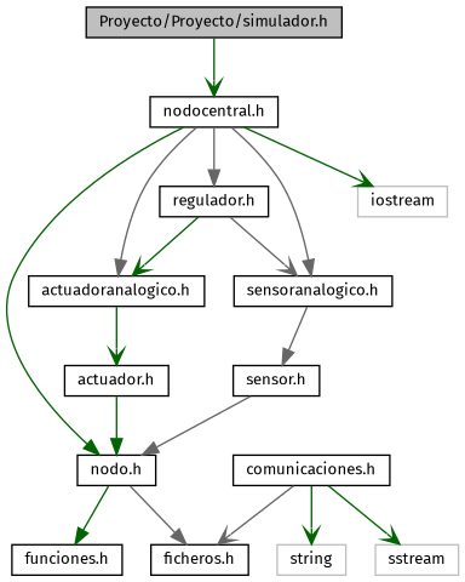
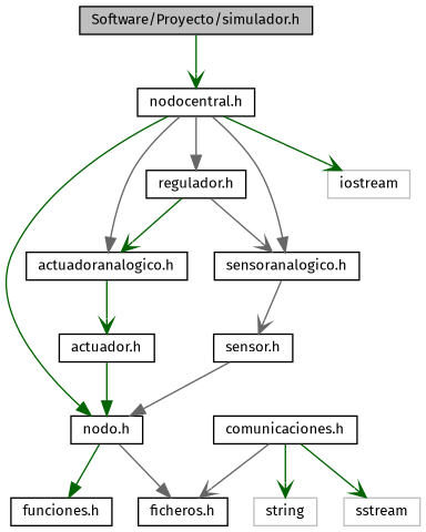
  digraph {
    fontname="Fira Sans"
    node [color=black fillcolor=white fontname="Fira Sans" fontsize=10 shape=record style=filled]
    edge [arrowhead=normal color=darkgreen fontname="Fira Sans" fontsize=10 labelfontname=Helvetica labelfontsize=10 style=solid]
-   n1 [fillcolor=grey75 fontcolor=black height=0.2 label="Proyecto/Proyecto/simulador.h" width=0.4]
+   n1 [fillcolor=grey75 fontcolor=black height=0.2 label="Software/Proyecto/simulador.h" width=0.4]
    n2 [height=0.2 label="nodocentral.h" width=0.4]
    n3 [height=0.2 label="nodo.h" width=0.4]
    n4 [height=0.2 label="actuadoranalogico.h" width=0.4]
    n5 [height=0.2 label="sensoranalogico.h" width=0.4]
    n6 [height=0.2 label="regulador.h" width=0.4]
    n7 [color=grey75 height=0.2 label=iostream width=0.4]
    n8 [height=0.2 label="ficheros.h" width=0.4]
    n9 [height=0.2 label="funciones.h" width=0.4]
    n10 [height=0.2 label="actuador.h" width=0.4]
    n11 [height=0.2 label="sensor.h" width=0.4]
    n12 [height=0.2 label="comunicaciones.h" width=0.4]
    n13 [color=grey75 height=0.2 label=string width=0.4]
    n14 [color=grey75 height=0.2 label=sstream width=0.4]
    n1 -> n2 [arrowhead=vee]
    n2 -> n3
    n2 -> n4 [color=gray40]
    n2 -> n5 [color=gray40]
    n2 -> n6 [color=gray40]
    n2 -> n7 [arrowhead=vee]
    n3 -> n8 [color=gray40]
    n3 -> n9
    n4 -> n10 [arrowhead=vee]
-   n5 -> n11 [color=gray40]
+   n5 -> n11 [arrowhead=vee color=gray40]
    n6 -> n4 [arrowhead=vee]
    n6 -> n5 [arrowhead=vee color=gray40]
    n10 -> n3
    n11 -> n3 [color=gray40]
    n12 -> n8 [arrowhead=vee color=gray40]
    n12 -> n13 [arrowhead=vee]
    n12 -> n14 [arrowhead=vee]
  }
